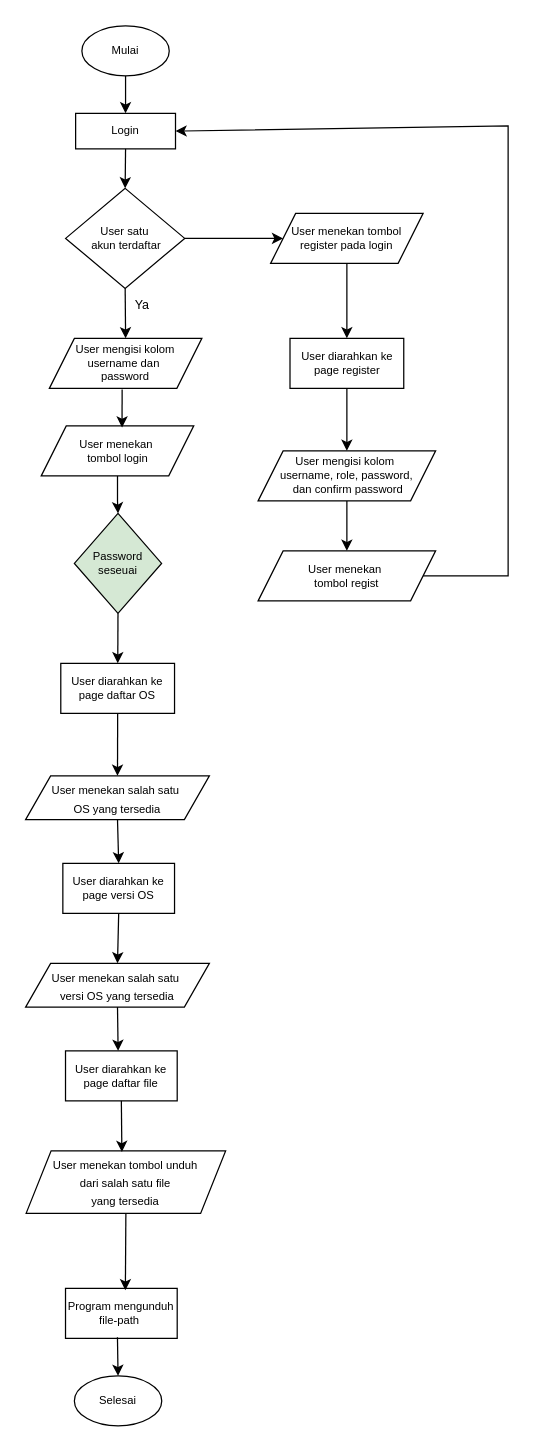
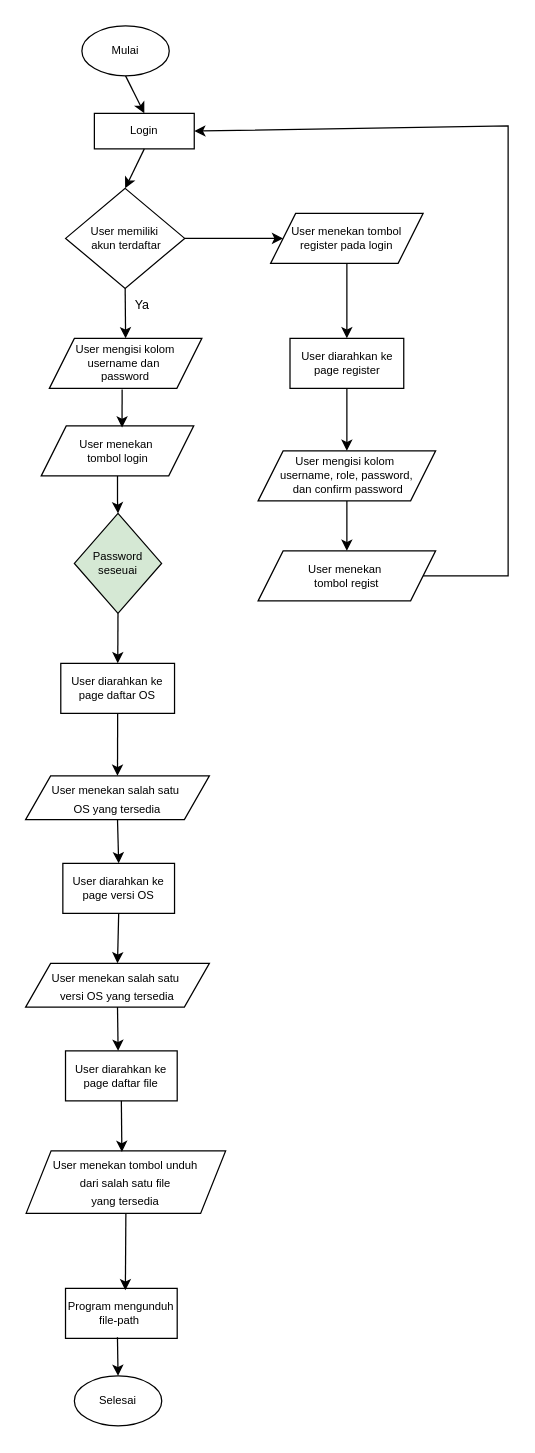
  <mxCell id="0" />
  <mxCell id="1" parent="0" />
  <mxCell id="2" value="Mulai" style="ellipse;whiteSpace=wrap;html=1;fontSize=9;container=0;" parent="1" vertex="1"><mxGeometry x="65" y="20" width="69.9" height="40" as="geometry" /></mxCell>
- <mxCell id="3" value="Login" style="rounded=0;whiteSpace=wrap;html=1;fontSize=9;container=0;" parent="1" vertex="1"><mxGeometry x="60" y="90" width="79.9" height="28.4" as="geometry" /></mxCell>
- <mxCell id="4" value="User satu&lt;div&gt;&amp;nbsp;akun terdaftar&lt;/div&gt;" style="rhombus;whiteSpace=wrap;html=1;fontSize=9;container=0;" parent="1" vertex="1"><mxGeometry x="52" y="150" width="95.26" height="80" as="geometry" /></mxCell>
+ <mxCell id="3" value="Login" style="rounded=0;whiteSpace=wrap;html=1;fontSize=9;container=0;" parent="1" vertex="1"><mxGeometry x="75" y="90" width="79.9" height="28.4" as="geometry" /></mxCell>
+ <mxCell id="4" value="User memiliki&lt;div&gt;&amp;nbsp;akun terdaftar&lt;/div&gt;" style="rhombus;whiteSpace=wrap;html=1;fontSize=9;container=0;" parent="1" vertex="1"><mxGeometry x="52" y="150" width="95.26" height="80" as="geometry" /></mxCell>
  <mxCell id="5" value="User mengisi kolom username dan&amp;nbsp;&lt;div&gt;password&lt;/div&gt;" style="shape=parallelogram;perimeter=parallelogramPerimeter;whiteSpace=wrap;html=1;fixedSize=1;fontSize=9;container=0;" parent="1" vertex="1"><mxGeometry x="39" y="270" width="122" height="40" as="geometry" /></mxCell>
  <mxCell id="6" value="Password seseuai" style="rhombus;whiteSpace=wrap;html=1;fontSize=9;container=0;fillColor=#d5e8d4;" parent="1" vertex="1"><mxGeometry x="59" y="410" width="69.78" height="80" as="geometry" /></mxCell>
  <mxCell id="7" value="User diarahkan ke page daftar OS" style="rounded=0;whiteSpace=wrap;html=1;fontSize=9;container=0;" parent="1" vertex="1"><mxGeometry x="48.13" y="530" width="91" height="40" as="geometry" /></mxCell>
  <mxCell id="8" value="User diarahkan ke page versi OS" style="rounded=0;whiteSpace=wrap;html=1;fontSize=9;container=0;" parent="1" vertex="1"><mxGeometry x="49.78" y="690" width="89.35" height="40" as="geometry" /></mxCell>
  <mxCell id="9" value="&lt;span style=&quot;font-size: 9px;&quot;&gt;User menekan salah satu&amp;nbsp;&lt;/span&gt;&lt;div&gt;&lt;span style=&quot;font-size: 9px;&quot;&gt;OS yang tersedia&lt;/span&gt;&lt;/div&gt;" style="shape=parallelogram;perimeter=parallelogramPerimeter;whiteSpace=wrap;html=1;fixedSize=1;" parent="1" vertex="1"><mxGeometry x="20" y="620" width="147" height="35" as="geometry" /></mxCell>
  <mxCell id="10" value="&lt;span style=&quot;font-size: 9px;&quot;&gt;User menekan salah satu&amp;nbsp;&lt;/span&gt;&lt;div&gt;&lt;span style=&quot;font-size: 9px;&quot;&gt;versi OS yang tersedia&lt;/span&gt;&lt;/div&gt;" style="shape=parallelogram;perimeter=parallelogramPerimeter;whiteSpace=wrap;html=1;fixedSize=1;" parent="1" vertex="1"><mxGeometry x="20" y="770" width="147" height="35" as="geometry" /></mxCell>
  <mxCell id="11" value="User diarahkan ke page daftar file" style="rounded=0;whiteSpace=wrap;html=1;fontSize=9;container=0;" parent="1" vertex="1"><mxGeometry x="51.91" y="840" width="89.35" height="40" as="geometry" /></mxCell>
  <mxCell id="12" value="&lt;span style=&quot;font-size: 9px;&quot;&gt;User menekan tombol unduh&lt;/span&gt;&lt;div&gt;&lt;span style=&quot;font-size: 9px;&quot;&gt;&amp;nbsp;dari salah satu file&amp;nbsp;&lt;/span&gt;&lt;/div&gt;&lt;div&gt;&lt;span style=&quot;font-size: 9px;&quot;&gt;yang tersedia&lt;/span&gt;&lt;/div&gt;" style="shape=parallelogram;perimeter=parallelogramPerimeter;whiteSpace=wrap;html=1;fixedSize=1;" parent="1" vertex="1"><mxGeometry x="20.39" y="920" width="159.61" height="50" as="geometry" /></mxCell>
  <mxCell id="13" value="Program mengunduh file-path&amp;nbsp;" style="rounded=0;whiteSpace=wrap;html=1;fontSize=9;container=0;" parent="1" vertex="1"><mxGeometry x="51.91" y="1030" width="89.35" height="40" as="geometry" /></mxCell>
  <mxCell id="14" value="Selesai" style="ellipse;whiteSpace=wrap;html=1;fontSize=9;container=0;" parent="1" vertex="1"><mxGeometry x="59" y="1100" width="69.9" height="40" as="geometry" /></mxCell>
  <mxCell id="15" value="" style="endArrow=classic;html=1;rounded=0;exitX=0.5;exitY=1;exitDx=0;exitDy=0;entryX=0.5;entryY=0;entryDx=0;entryDy=0;" parent="1" source="4" target="5" edge="1"><mxGeometry width="50" height="50" relative="1" as="geometry"><mxPoint x="111" y="260" as="sourcePoint" /><mxPoint x="161" y="210" as="targetPoint" /></mxGeometry></mxCell>
  <mxCell id="16" value="" style="endArrow=classic;html=1;rounded=0;exitX=0.5;exitY=1;exitDx=0;exitDy=0;entryX=0.5;entryY=0;entryDx=0;entryDy=0;" parent="1" source="2" target="3" edge="1"><mxGeometry width="50" height="50" relative="1" as="geometry"><mxPoint x="26" y="200" as="sourcePoint" /><mxPoint x="76" y="150" as="targetPoint" /></mxGeometry></mxCell>
  <mxCell id="17" value="" style="endArrow=classic;html=1;rounded=0;exitX=0.5;exitY=1;exitDx=0;exitDy=0;entryX=0.5;entryY=0;entryDx=0;entryDy=0;" parent="1" source="3" target="4" edge="1"><mxGeometry width="50" height="50" relative="1" as="geometry"><mxPoint x="26" y="200" as="sourcePoint" /><mxPoint x="76" y="150" as="targetPoint" /></mxGeometry></mxCell>
  <mxCell id="18" value="" style="endArrow=classic;html=1;rounded=0;exitX=0.5;exitY=1;exitDx=0;exitDy=0;" parent="1" source="6" target="7" edge="1"><mxGeometry width="50" height="50" relative="1" as="geometry"><mxPoint x="20" y="370" as="sourcePoint" /><mxPoint x="70" y="330" as="targetPoint" /></mxGeometry></mxCell>
  <mxCell id="19" value="" style="endArrow=classic;html=1;rounded=0;entryX=0.5;entryY=0;entryDx=0;entryDy=0;exitX=0.5;exitY=1;exitDx=0;exitDy=0;" parent="1" source="7" target="9" edge="1"><mxGeometry width="50" height="50" relative="1" as="geometry"><mxPoint x="20" y="590" as="sourcePoint" /><mxPoint x="70" y="540" as="targetPoint" /></mxGeometry></mxCell>
  <mxCell id="20" value="" style="endArrow=classic;html=1;rounded=0;entryX=0.5;entryY=0;entryDx=0;entryDy=0;exitX=0.5;exitY=1;exitDx=0;exitDy=0;" parent="1" source="9" target="8" edge="1"><mxGeometry width="50" height="50" relative="1" as="geometry"><mxPoint x="20" y="920" as="sourcePoint" /><mxPoint x="70" y="870" as="targetPoint" /></mxGeometry></mxCell>
  <mxCell id="21" value="" style="endArrow=classic;html=1;rounded=0;entryX=0.5;entryY=0;entryDx=0;entryDy=0;exitX=0.5;exitY=1;exitDx=0;exitDy=0;" parent="1" source="8" target="10" edge="1"><mxGeometry width="50" height="50" relative="1" as="geometry"><mxPoint x="20" y="810" as="sourcePoint" /><mxPoint x="70" y="760" as="targetPoint" /></mxGeometry></mxCell>
  <mxCell id="22" value="" style="endArrow=classic;html=1;rounded=0;exitX=0.5;exitY=1;exitDx=0;exitDy=0;" parent="1" source="10" edge="1"><mxGeometry width="50" height="50" relative="1" as="geometry"><mxPoint x="20" y="810" as="sourcePoint" /><mxPoint x="94" y="840" as="targetPoint" /></mxGeometry></mxCell>
  <mxCell id="23" value="" style="endArrow=classic;html=1;rounded=0;entryX=0.48;entryY=0.017;entryDx=0;entryDy=0;exitX=0.5;exitY=1;exitDx=0;exitDy=0;entryPerimeter=0;" parent="1" source="11" target="12" edge="1"><mxGeometry width="50" height="50" relative="1" as="geometry"><mxPoint x="20" y="920" as="sourcePoint" /><mxPoint x="70" y="870" as="targetPoint" /></mxGeometry></mxCell>
  <mxCell id="24" value="" style="endArrow=classic;html=1;rounded=0;exitX=0.5;exitY=1;exitDx=0;exitDy=0;entryX=0.536;entryY=0.039;entryDx=0;entryDy=0;entryPerimeter=0;" parent="1" source="12" target="13" edge="1"><mxGeometry width="50" height="50" relative="1" as="geometry"><mxPoint x="90" y="972" as="sourcePoint" /><mxPoint x="97" y="1010" as="targetPoint" /></mxGeometry></mxCell>
  <mxCell id="25" value="" style="endArrow=classic;html=1;rounded=0;entryX=0.5;entryY=0;entryDx=0;entryDy=0;exitX=0.465;exitY=0.979;exitDx=0;exitDy=0;exitPerimeter=0;" parent="1" source="13" target="14" edge="1"><mxGeometry width="50" height="50" relative="1" as="geometry"><mxPoint x="10" y="1150" as="sourcePoint" /><mxPoint x="60" y="1100" as="targetPoint" /></mxGeometry></mxCell>
  <mxCell id="26" value="User menekan tombol register pada login" style="shape=parallelogram;perimeter=parallelogramPerimeter;whiteSpace=wrap;html=1;fixedSize=1;fontSize=9;container=0;" parent="1" vertex="1"><mxGeometry x="216" y="170" width="122" height="40" as="geometry" /></mxCell>
  <mxCell id="27" value="" style="edgeStyle=orthogonalEdgeStyle;rounded=0;orthogonalLoop=1;jettySize=auto;html=1;" parent="1" source="28" target="30" edge="1"><mxGeometry relative="1" as="geometry" /></mxCell>
  <mxCell id="28" value="User diarahkan ke page register" style="rounded=0;whiteSpace=wrap;html=1;fontSize=9;container=0;" parent="1" vertex="1"><mxGeometry x="231.5" y="270" width="91" height="40" as="geometry" /></mxCell>
  <mxCell id="29" value="" style="edgeStyle=orthogonalEdgeStyle;rounded=0;orthogonalLoop=1;jettySize=auto;html=1;" edge="1" parent="1" source="30" target="34"><mxGeometry relative="1" as="geometry" /></mxCell>
  <mxCell id="30" value="User mengisi kolom&amp;nbsp;&lt;div&gt;username, role, password,&lt;/div&gt;&lt;div&gt;&amp;nbsp;dan confirm password&lt;/div&gt;" style="shape=parallelogram;perimeter=parallelogramPerimeter;whiteSpace=wrap;html=1;fixedSize=1;fontSize=9;container=0;" parent="1" vertex="1"><mxGeometry x="206" y="360" width="142" height="40" as="geometry" /></mxCell>
  <mxCell id="31" value="" style="endArrow=classic;html=1;rounded=0;entryX=0;entryY=0.5;entryDx=0;entryDy=0;exitX=1;exitY=0.5;exitDx=0;exitDy=0;" parent="1" source="4" target="26" edge="1"><mxGeometry width="50" height="50" relative="1" as="geometry"><mxPoint x="76" y="250" as="sourcePoint" /><mxPoint x="126" y="200" as="targetPoint" /></mxGeometry></mxCell>
  <mxCell id="32" value="" style="endArrow=classic;html=1;rounded=0;exitX=0.5;exitY=1;exitDx=0;exitDy=0;entryX=0.5;entryY=0;entryDx=0;entryDy=0;" parent="1" source="26" target="28" edge="1"><mxGeometry width="50" height="50" relative="1" as="geometry"><mxPoint x="76" y="250" as="sourcePoint" /><mxPoint x="126" y="200" as="targetPoint" /></mxGeometry></mxCell>
  <mxCell id="33" value="Ya" style="text;html=1;align=center;verticalAlign=middle;resizable=0;points=[];autosize=1;strokeColor=none;fillColor=none;fontSize=10;" parent="1" vertex="1"><mxGeometry x="98.2" y="228" width="30" height="30" as="geometry" /></mxCell>
  <mxCell id="34" value="User menekan&amp;nbsp;&lt;div&gt;tombol regist&lt;/div&gt;" style="shape=parallelogram;perimeter=parallelogramPerimeter;whiteSpace=wrap;html=1;fixedSize=1;fontSize=9;container=0;" vertex="1" parent="1"><mxGeometry x="206" y="440" width="142" height="40" as="geometry" /></mxCell>
  <mxCell id="35" value="" style="edgeStyle=orthogonalEdgeStyle;rounded=0;orthogonalLoop=1;jettySize=auto;html=1;" edge="1" parent="1" source="36" target="6"><mxGeometry relative="1" as="geometry" /></mxCell>
  <mxCell id="36" value="User menekan&amp;nbsp;&lt;div&gt;tombol login&lt;/div&gt;" style="shape=parallelogram;perimeter=parallelogramPerimeter;whiteSpace=wrap;html=1;fixedSize=1;fontSize=9;container=0;" vertex="1" parent="1"><mxGeometry x="32.5" y="340" width="122" height="40" as="geometry" /></mxCell>
  <mxCell id="37" value="" style="endArrow=classic;html=1;rounded=0;exitX=0.477;exitY=1.021;exitDx=0;exitDy=0;exitPerimeter=0;entryX=0.53;entryY=0.033;entryDx=0;entryDy=0;entryPerimeter=0;" edge="1" parent="1" source="5" target="36"><mxGeometry width="50" height="50" relative="1" as="geometry"><mxPoint x="76" y="390" as="sourcePoint" /><mxPoint x="126" y="340" as="targetPoint" /></mxGeometry></mxCell>
  <mxCell id="38" value="" style="endArrow=classic;html=1;rounded=0;exitX=1;exitY=0.5;exitDx=0;exitDy=0;entryX=1;entryY=0.5;entryDx=0;entryDy=0;" edge="1" parent="1" source="34" target="3"><mxGeometry width="50" height="50" relative="1" as="geometry"><mxPoint x="16" y="270" as="sourcePoint" /><mxPoint x="66" y="220" as="targetPoint" /><Array as="points"><mxPoint x="406" y="460" /><mxPoint x="406" y="100" /></Array></mxGeometry></mxCell>
